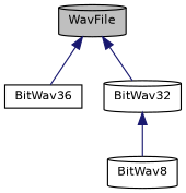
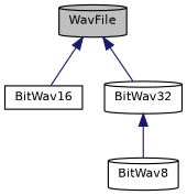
  digraph {
    node [color=black fillcolor=white fontname=Helvetica fontsize=10 shape=cylinder style=filled]
    edge [color=midnightblue dir=back fontname=Helvetica fontsize=10 labelfontname=Helvetica labelfontsize=10 style=solid]
    n1 [fillcolor=grey75 fontcolor=black height=0.2 label=WavFile width=0.4]
-   n2 [height=0.2 label=BitWav36 shape=box width=0.4]
+   n2 [height=0.2 label=BitWav16 shape=box width=0.4]
    n3 [height=0.2 label=BitWav32 width=0.4]
    n4 [height=0.2 label=BitWav8 width=0.4]
    n1 -> n2
    n1 -> n3
    n3 -> n4
  }
